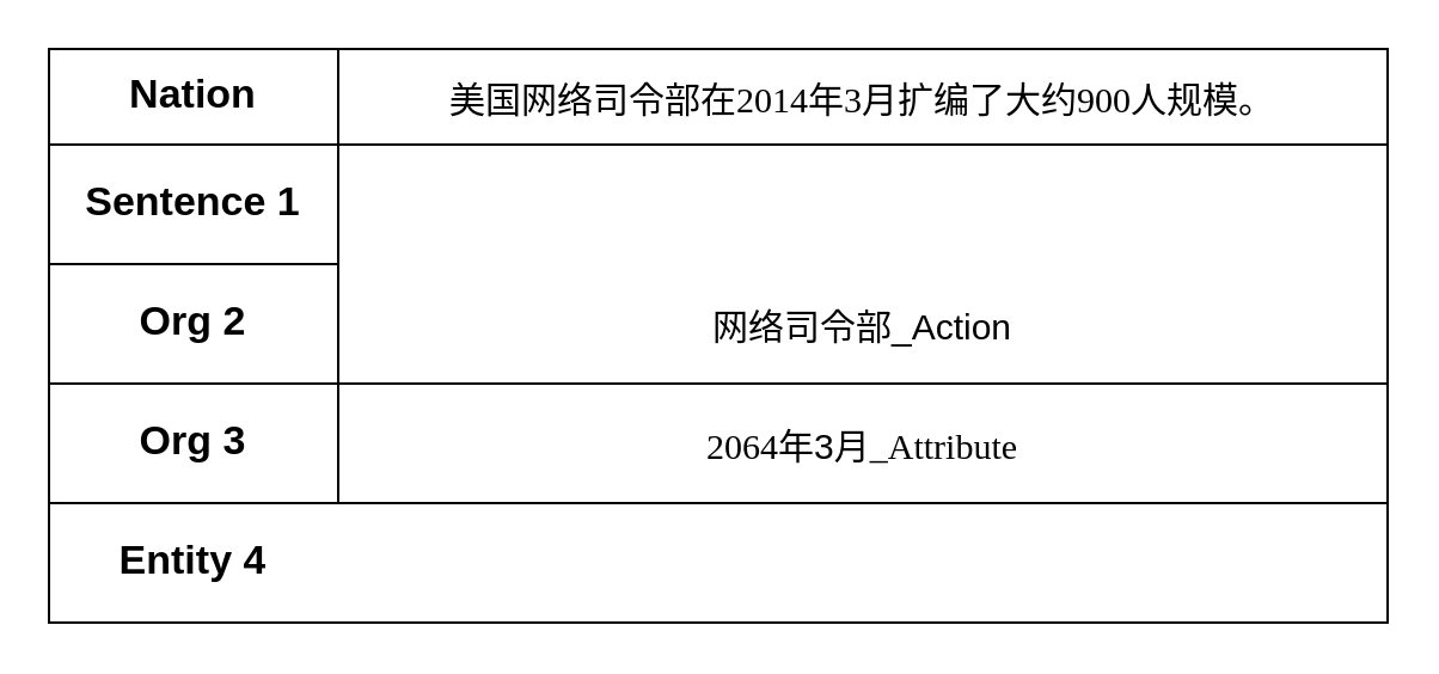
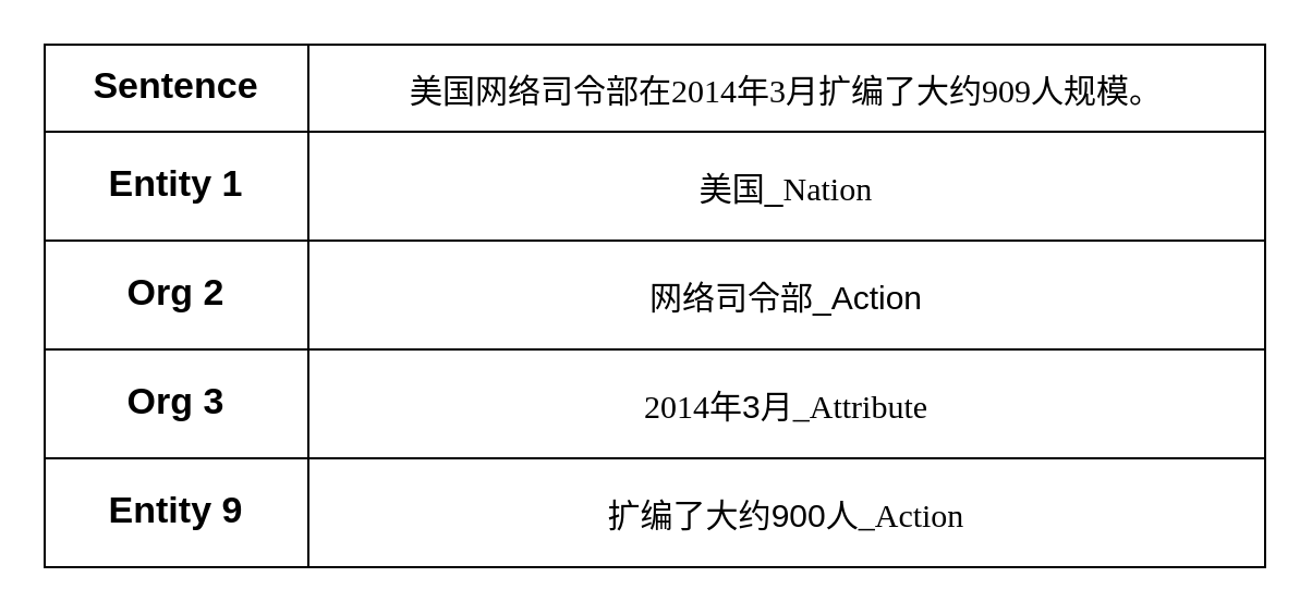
  <mxCell id="0" />
  <mxCell id="1" parent="0" />
  <mxCell id="2" value="" style="shape=table;html=1;whiteSpace=wrap;startSize=0;container=1;collapsible=0;childLayout=tableLayout;fontSize=15;verticalAlign=middle;" vertex="1" parent="1"><mxGeometry x="20" y="20" width="560" height="240" as="geometry" /></mxCell>
  <mxCell id="3" value="" style="shape=partialRectangle;html=1;whiteSpace=wrap;collapsible=0;dropTarget=0;pointerEvents=0;fillColor=none;top=0;left=0;bottom=0;right=0;points=[[0,0.5],[1,0.5]];portConstraint=eastwest;" vertex="1" parent="2"><mxGeometry width="560" height="40" as="geometry" /></mxCell>
- <mxCell id="4" value="Nation" style="shape=partialRectangle;html=1;whiteSpace=wrap;connectable=0;fillColor=none;top=0;left=0;bottom=0;right=0;overflow=hidden;fontStyle=1;fontSize=17;" vertex="1" parent="3"><mxGeometry width="121" height="40" as="geometry" /></mxCell>
- <mxCell id="5" value="&lt;p class=&quot;MsoNormal&quot; style=&quot;font-size: 15px&quot;&gt;&lt;span style=&quot;font-size: 15px&quot;&gt;&lt;font face=&quot;宋体&quot; style=&quot;font-size: 15px&quot;&gt;美国网络司令部在&lt;/font&gt;2014&lt;font face=&quot;宋体&quot; style=&quot;font-size: 15px&quot;&gt;年&lt;/font&gt;&lt;font face=&quot;Times New Roman&quot; style=&quot;font-size: 15px&quot;&gt;3&lt;/font&gt;&lt;font face=&quot;宋体&quot; style=&quot;font-size: 15px&quot;&gt;月扩编了大约&lt;/font&gt;&lt;font face=&quot;Times New Roman&quot; style=&quot;font-size: 15px&quot;&gt;900&lt;/font&gt;&lt;font face=&quot;宋体&quot; style=&quot;font-size: 15px&quot;&gt;人规模。&lt;/font&gt;&lt;/span&gt;&lt;/p&gt;" style="shape=partialRectangle;html=1;whiteSpace=wrap;connectable=0;fillColor=none;top=0;left=0;bottom=0;right=0;overflow=hidden;fontFamily=Lucida Console;fontSize=15;align=center;verticalAlign=bottom;horizontal=1;spacingTop=-4;" vertex="1" parent="3"><mxGeometry x="121" width="439" height="40" as="geometry" /></mxCell>
+ <mxCell id="4" value="Sentence" style="shape=partialRectangle;html=1;whiteSpace=wrap;connectable=0;fillColor=none;top=0;left=0;bottom=0;right=0;overflow=hidden;fontStyle=1;fontSize=17;" vertex="1" parent="3"><mxGeometry width="121" height="40" as="geometry" /></mxCell>
+ <mxCell id="5" value="&lt;p class=&quot;MsoNormal&quot; style=&quot;font-size: 15px&quot;&gt;&lt;span style=&quot;font-size: 15px&quot;&gt;&lt;font face=&quot;宋体&quot; style=&quot;font-size: 15px&quot;&gt;美国网络司令部在&lt;/font&gt;2014&lt;font face=&quot;宋体&quot; style=&quot;font-size: 15px&quot;&gt;年&lt;/font&gt;&lt;font face=&quot;Times New Roman&quot; style=&quot;font-size: 15px&quot;&gt;3&lt;/font&gt;&lt;font face=&quot;宋体&quot; style=&quot;font-size: 15px&quot;&gt;月扩编了大约&lt;/font&gt;&lt;font face=&quot;Times New Roman&quot; style=&quot;font-size: 15px&quot;&gt;909&lt;/font&gt;&lt;font face=&quot;宋体&quot; style=&quot;font-size: 15px&quot;&gt;人规模。&lt;/font&gt;&lt;/span&gt;&lt;/p&gt;" style="shape=partialRectangle;html=1;whiteSpace=wrap;connectable=0;fillColor=none;top=0;left=0;bottom=0;right=0;overflow=hidden;fontFamily=Lucida Console;fontSize=15;align=center;verticalAlign=bottom;horizontal=1;spacingTop=-4;" vertex="1" parent="3"><mxGeometry x="121" width="439" height="40" as="geometry" /></mxCell>
  <mxCell id="6" value="" style="shape=partialRectangle;html=1;whiteSpace=wrap;collapsible=0;dropTarget=0;pointerEvents=0;fillColor=none;top=0;left=0;bottom=0;right=0;points=[[0,0.5],[1,0.5]];portConstraint=eastwest;" vertex="1" parent="2"><mxGeometry y="40" width="560" height="50" as="geometry" /></mxCell>
- <mxCell id="7" value="Sentence 1" style="shape=partialRectangle;html=1;whiteSpace=wrap;connectable=0;fillColor=none;top=0;left=0;bottom=0;right=0;overflow=hidden;fontSize=17;fontStyle=1" vertex="1" parent="6"><mxGeometry width="121" height="50" as="geometry" /></mxCell>
+ <mxCell id="7" value="Entity 1" style="shape=partialRectangle;html=1;whiteSpace=wrap;connectable=0;fillColor=none;top=0;left=0;bottom=0;right=0;overflow=hidden;fontSize=17;fontStyle=1" vertex="1" parent="6"><mxGeometry width="121" height="50" as="geometry" /></mxCell>
+ <mxCell id="8" value="&lt;p class=&quot;MsoNormal&quot; style=&quot;font-size: 15px;&quot;&gt;&lt;span style=&quot;font-size: 15px;&quot;&gt;&lt;font face=&quot;宋体&quot; style=&quot;font-size: 15px;&quot;&gt;美国&lt;/font&gt;_&lt;/span&gt;&lt;span style=&quot;font-family: &amp;quot;times new roman&amp;quot;; font-size: 15px;&quot;&gt;Nation&lt;/span&gt;&lt;/p&gt;" style="shape=partialRectangle;html=1;whiteSpace=wrap;connectable=0;fillColor=none;top=0;left=0;bottom=0;right=0;overflow=hidden;fontSize=15;" vertex="1" parent="6"><mxGeometry x="121" width="439" height="50" as="geometry" /></mxCell>
  <mxCell id="9" value="" style="shape=partialRectangle;html=1;whiteSpace=wrap;collapsible=0;dropTarget=0;pointerEvents=0;fillColor=none;top=0;left=0;bottom=0;right=0;points=[[0,0.5],[1,0.5]];portConstraint=eastwest;" vertex="1" parent="2"><mxGeometry y="90" width="560" height="50" as="geometry" /></mxCell>
  <mxCell id="10" value="Org 2" style="shape=partialRectangle;html=1;whiteSpace=wrap;connectable=0;fillColor=none;top=0;left=0;bottom=0;right=0;overflow=hidden;fontSize=17;fontStyle=1" vertex="1" parent="9"><mxGeometry width="121" height="50" as="geometry" /></mxCell>
  <mxCell id="11" value="&lt;p class=&quot;MsoNormal&quot; style=&quot;font-size: 15px;&quot;&gt;&lt;span style=&quot;font-size: 15px;&quot;&gt;&lt;font face=&quot;宋体&quot; style=&quot;font-size: 15px;&quot;&gt;网络司令部&lt;/font&gt;_Action&lt;/span&gt;&lt;/p&gt;" style="shape=partialRectangle;html=1;whiteSpace=wrap;connectable=0;fillColor=none;top=0;left=0;bottom=0;right=0;overflow=hidden;fontSize=15;" vertex="1" parent="9"><mxGeometry x="121" width="439" height="50" as="geometry" /></mxCell>
  <mxCell id="12" style="shape=partialRectangle;html=1;whiteSpace=wrap;collapsible=0;dropTarget=0;pointerEvents=0;fillColor=none;top=0;left=0;bottom=0;right=0;points=[[0,0.5],[1,0.5]];portConstraint=eastwest;" vertex="1" parent="2"><mxGeometry y="140" width="560" height="50" as="geometry" /></mxCell>
  <mxCell id="13" value="Org 3" style="shape=partialRectangle;html=1;whiteSpace=wrap;connectable=0;fillColor=none;top=0;left=0;bottom=0;right=0;overflow=hidden;fontSize=17;fontStyle=1" vertex="1" parent="12"><mxGeometry width="121" height="50" as="geometry" /></mxCell>
- <mxCell id="14" value="&lt;p class=&quot;MsoNormal&quot; style=&quot;font-size: 15px;&quot;&gt;&lt;span style=&quot;font-family: &amp;quot;times new roman&amp;quot;; font-size: 15px;&quot;&gt;2064&lt;/span&gt;&lt;span style=&quot;font-size: 15px;&quot;&gt;&lt;font face=&quot;宋体&quot; style=&quot;font-size: 15px;&quot;&gt;年&lt;/font&gt;3&lt;font face=&quot;宋体&quot; style=&quot;font-size: 15px;&quot;&gt;月&lt;/font&gt;&lt;font face=&quot;Times New Roman&quot; style=&quot;font-size: 15px;&quot;&gt;_Attribute&lt;/font&gt;&lt;/span&gt;&lt;/p&gt;" style="shape=partialRectangle;html=1;whiteSpace=wrap;connectable=0;fillColor=none;top=0;left=0;bottom=0;right=0;overflow=hidden;fontSize=15;" vertex="1" parent="12"><mxGeometry x="121" width="439" height="50" as="geometry" /></mxCell>
+ <mxCell id="14" value="&lt;p class=&quot;MsoNormal&quot; style=&quot;font-size: 15px;&quot;&gt;&lt;span style=&quot;font-family: &amp;quot;times new roman&amp;quot;; font-size: 15px;&quot;&gt;2014&lt;/span&gt;&lt;span style=&quot;font-size: 15px;&quot;&gt;&lt;font face=&quot;宋体&quot; style=&quot;font-size: 15px;&quot;&gt;年&lt;/font&gt;3&lt;font face=&quot;宋体&quot; style=&quot;font-size: 15px;&quot;&gt;月&lt;/font&gt;&lt;font face=&quot;Times New Roman&quot; style=&quot;font-size: 15px;&quot;&gt;_Attribute&lt;/font&gt;&lt;/span&gt;&lt;/p&gt;" style="shape=partialRectangle;html=1;whiteSpace=wrap;connectable=0;fillColor=none;top=0;left=0;bottom=0;right=0;overflow=hidden;fontSize=15;" vertex="1" parent="12"><mxGeometry x="121" width="439" height="50" as="geometry" /></mxCell>
  <mxCell id="15" style="shape=partialRectangle;html=1;whiteSpace=wrap;collapsible=0;dropTarget=0;pointerEvents=0;fillColor=none;top=0;left=0;bottom=0;right=0;points=[[0,0.5],[1,0.5]];portConstraint=eastwest;" vertex="1" parent="2"><mxGeometry y="190" width="560" height="50" as="geometry" /></mxCell>
- <mxCell id="16" value="Entity 4" style="shape=partialRectangle;html=1;whiteSpace=wrap;connectable=0;fillColor=none;top=0;left=0;bottom=0;right=0;overflow=hidden;fontSize=17;fontStyle=1" vertex="1" parent="15"><mxGeometry width="121" height="50" as="geometry" /></mxCell>
+ <mxCell id="16" value="Entity 9" style="shape=partialRectangle;html=1;whiteSpace=wrap;connectable=0;fillColor=none;top=0;left=0;bottom=0;right=0;overflow=hidden;fontSize=17;fontStyle=1" vertex="1" parent="15"><mxGeometry width="121" height="50" as="geometry" /></mxCell>
+ <mxCell id="17" value="&lt;p class=&quot;MsoNormal&quot; style=&quot;font-size: 15px;&quot;&gt;&lt;span style=&quot;font-size: 15px;&quot;&gt;&lt;font face=&quot;宋体&quot; style=&quot;font-size: 15px;&quot;&gt;扩编了大约&lt;/font&gt;900&lt;font face=&quot;宋体&quot; style=&quot;font-size: 15px;&quot;&gt;人&lt;/font&gt;&lt;font face=&quot;Times New Roman&quot; style=&quot;font-size: 15px;&quot;&gt;_&lt;/font&gt;&lt;/span&gt;&lt;span style=&quot;font-family: &amp;quot;times new roman&amp;quot;; font-size: 15px;&quot;&gt;Action&lt;/span&gt;&lt;/p&gt;" style="shape=partialRectangle;html=1;whiteSpace=wrap;connectable=0;fillColor=none;top=0;left=0;bottom=0;right=0;overflow=hidden;fontSize=15;" vertex="1" parent="15"><mxGeometry x="121" width="439" height="50" as="geometry" /></mxCell>
